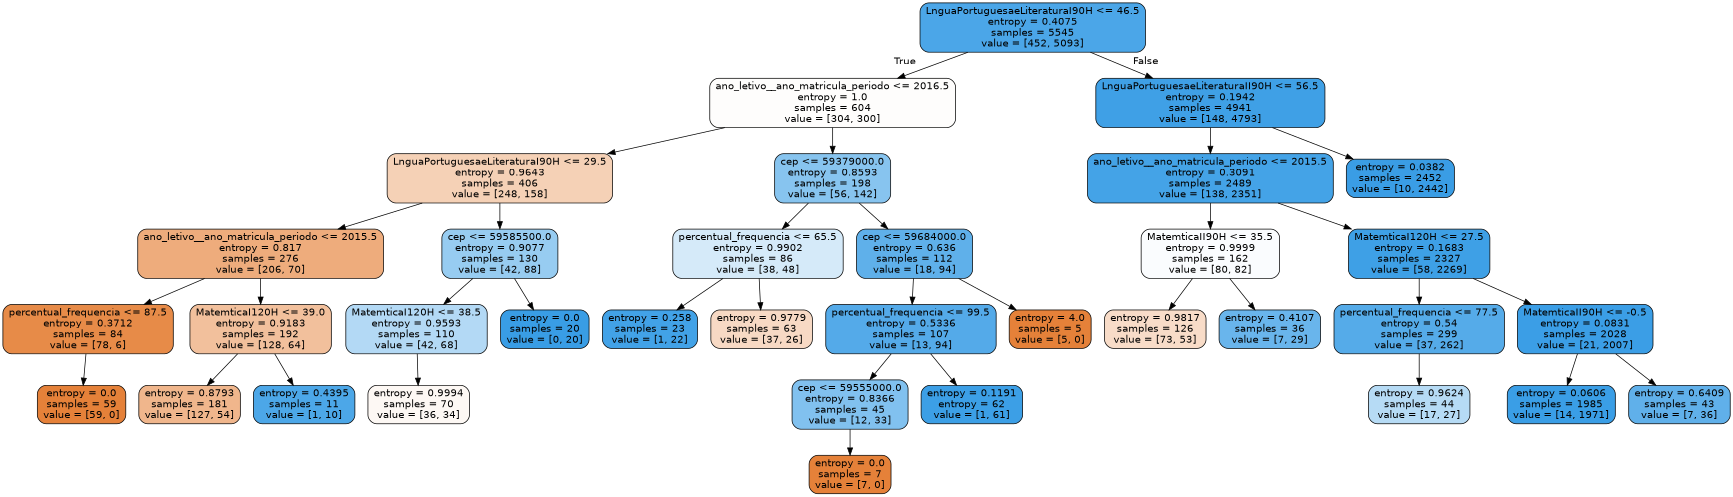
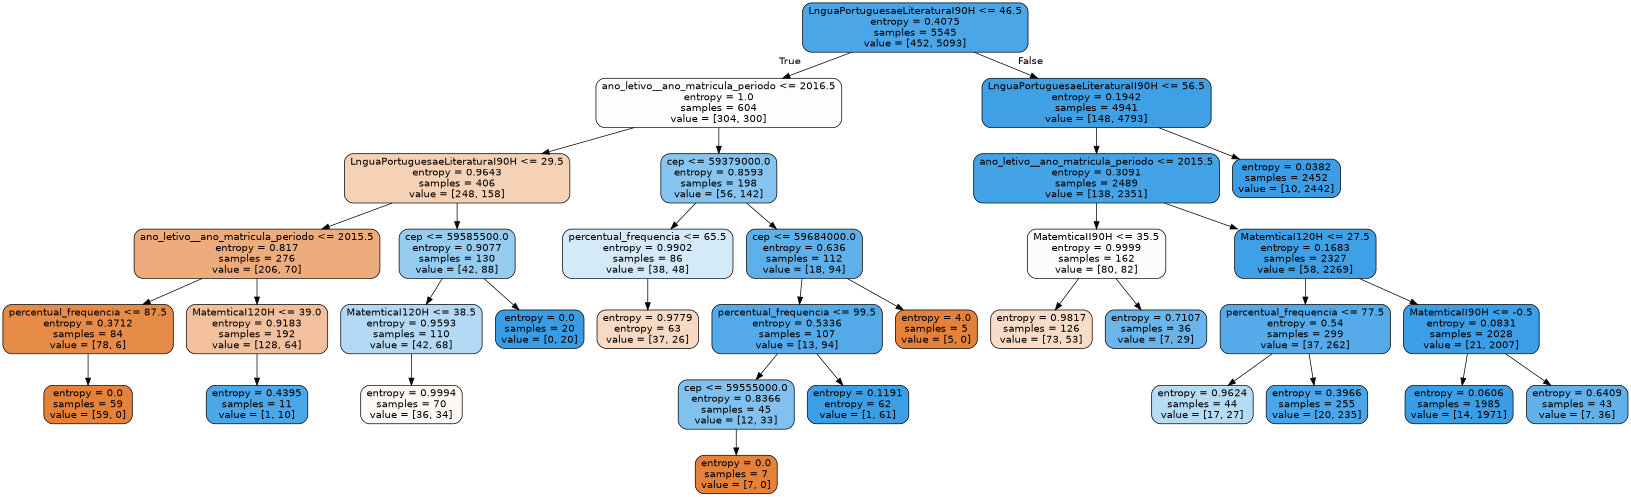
  digraph {
    node [color=black fillcolor="#e58139ff" fontname=helvetica shape=box style="filled, rounded"]
    edge [fontname=helvetica]
    n1 [fillcolor="#399de5e8" label="LnguaPortuguesaeLiteraturaI90H <= 46.5\nentropy = 0.4075\nsamples = 5545\nvalue = [452, 5093]"]
    n2 [fillcolor="#e5813903" label="ano_letivo__ano_matricula_periodo <= 2016.5\nentropy = 1.0\nsamples = 604\nvalue = [304, 300]"]
    n3 [fillcolor="#399de5f7" label="LnguaPortuguesaeLiteraturaII90H <= 56.5\nentropy = 0.1942\nsamples = 4941\nvalue = [148, 4793]"]
    n4 [fillcolor="#e581395d" label="LnguaPortuguesaeLiteraturaI90H <= 29.5\nentropy = 0.9643\nsamples = 406\nvalue = [248, 158]"]
    n5 [fillcolor="#399de59a" label="cep <= 59379000.0\nentropy = 0.8593\nsamples = 198\nvalue = [56, 142]"]
    n6 [fillcolor="#399de5f0" label="ano_letivo__ano_matricula_periodo <= 2015.5\nentropy = 0.3091\nsamples = 2489\nvalue = [138, 2351]"]
    n7 [fillcolor="#399de5fe" label="entropy = 0.0382\nsamples = 2452\nvalue = [10, 2442]"]
    n8 [fillcolor="#e58139a8" label="ano_letivo__ano_matricula_periodo <= 2015.5\nentropy = 0.817\nsamples = 276\nvalue = [206, 70]"]
    n9 [fillcolor="#399de585" label="cep <= 59585500.0\nentropy = 0.9077\nsamples = 130\nvalue = [42, 88]"]
    n10 [fillcolor="#399de535" label="percentual_frequencia <= 65.5\nentropy = 0.9902\nsamples = 86\nvalue = [38, 48]"]
    n11 [fillcolor="#399de5ce" label="cep <= 59684000.0\nentropy = 0.636\nsamples = 112\nvalue = [18, 94]"]
    n12 [fillcolor="#e58139eb" label="percentual_frequencia <= 87.5\nentropy = 0.3712\nsamples = 84\nvalue = [78, 6]"]
    n13 [fillcolor="#e581397f" label="MatemticaI120H <= 39.0\nentropy = 0.9183\nsamples = 192\nvalue = [128, 64]"]
    n14 [fillcolor="#399de561" label="MatemticaI120H <= 38.5\nentropy = 0.9593\nsamples = 110\nvalue = [42, 68]"]
    n15 [fillcolor="#399de5ff" label="entropy = 0.0\nsamples = 20\nvalue = [0, 20]"]
    n16 [label="entropy = 0.0\nsamples = 59\nvalue = [59, 0]"]
-   n17 [fillcolor="#e5813993" label="entropy = 0.8793\nsamples = 181\nvalue = [127, 54]"]
    n18 [fillcolor="#399de5e6" label="entropy = 0.4395\nsamples = 11\nvalue = [1, 10]"]
    n19 [fillcolor="#e581390e" label="entropy = 0.9994\nsamples = 70\nvalue = [36, 34]"]
-   n20 [fillcolor="#399de5f3" label="entropy = 0.258\nsamples = 23\nvalue = [1, 22]"]
-   n21 [fillcolor="#e581394c" label="entropy = 0.9779\nsamples = 63\nvalue = [37, 26]"]
+   n21 [fillcolor="#e581394c" label="entropy = 0.9779\nentropy = 63\nvalue = [37, 26]"]
    n22 [fillcolor="#399de5dc" label="percentual_frequencia <= 99.5\nentropy = 0.5336\nsamples = 107\nvalue = [13, 94]"]
    n23 [label="entropy = 4.0\nsamples = 5\nvalue = [5, 0]"]
    n24 [fillcolor="#399de5a2" label="cep <= 59555000.0\nentropy = 0.8366\nsamples = 45\nvalue = [12, 33]"]
    n25 [fillcolor="#399de5fb" label="entropy = 0.1191\nentropy = 62\nvalue = [1, 61]"]
    n26 [label="entropy = 0.0\nsamples = 7\nvalue = [7, 0]"]
    n27 [fillcolor="#399de506" label="MatemticaII90H <= 35.5\nentropy = 0.9999\nsamples = 162\nvalue = [80, 82]"]
    n28 [fillcolor="#399de5f8" label="MatemticaI120H <= 27.5\nentropy = 0.1683\nsamples = 2327\nvalue = [58, 2269]"]
    n29 [fillcolor="#e5813946" label="entropy = 0.9817\nsamples = 126\nvalue = [73, 53]"]
-   n30 [fillcolor="#399de5c1" label="entropy = 0.4107\nsamples = 36\nvalue = [7, 29]"]
+   n30 [fillcolor="#399de5c1" label="entropy = 0.7107\nsamples = 36\nvalue = [7, 29]"]
    n31 [fillcolor="#399de5db" label="percentual_frequencia <= 77.5\nentropy = 0.54\nsamples = 299\nvalue = [37, 262]"]
    n32 [fillcolor="#399de5fc" label="MatemticaII90H <= -0.5\nentropy = 0.0831\nsamples = 2028\nvalue = [21, 2007]"]
    n33 [fillcolor="#399de55e" label="entropy = 0.9624\nsamples = 44\nvalue = [17, 27]"]
+   n34 [fillcolor="#399de5e9" label="entropy = 0.3966\nsamples = 255\nvalue = [20, 235]"]
    n35 [fillcolor="#399de5fd" label="entropy = 0.0606\nsamples = 1985\nvalue = [14, 1971]"]
    n36 [fillcolor="#399de5cd" label="entropy = 0.6409\nsamples = 43\nvalue = [7, 36]"]
    n1 -> n2 [headlabel=True labelangle=45 labeldistance=2.5]
    n1 -> n3 [headlabel=False labelangle=-45 labeldistance=2.5]
    n2 -> n4
    n2 -> n5
    n3 -> n6
    n3 -> n7
    n4 -> n8
    n4 -> n9
    n5 -> n10
    n5 -> n11
    n6 -> n27
    n6 -> n28
    n8 -> n12
    n8 -> n13
    n9 -> n14
    n9 -> n15
-   n10 -> n20
    n10 -> n21
    n11 -> n22
    n11 -> n23
    n12 -> n16
-   n13 -> n17
    n13 -> n18
    n14 -> n19
    n22 -> n24
    n22 -> n25
    n24 -> n26
    n27 -> n29
    n27 -> n30
    n28 -> n31
    n28 -> n32
    n31 -> n33
+   n31 -> n34
    n32 -> n35
    n32 -> n36
  }
